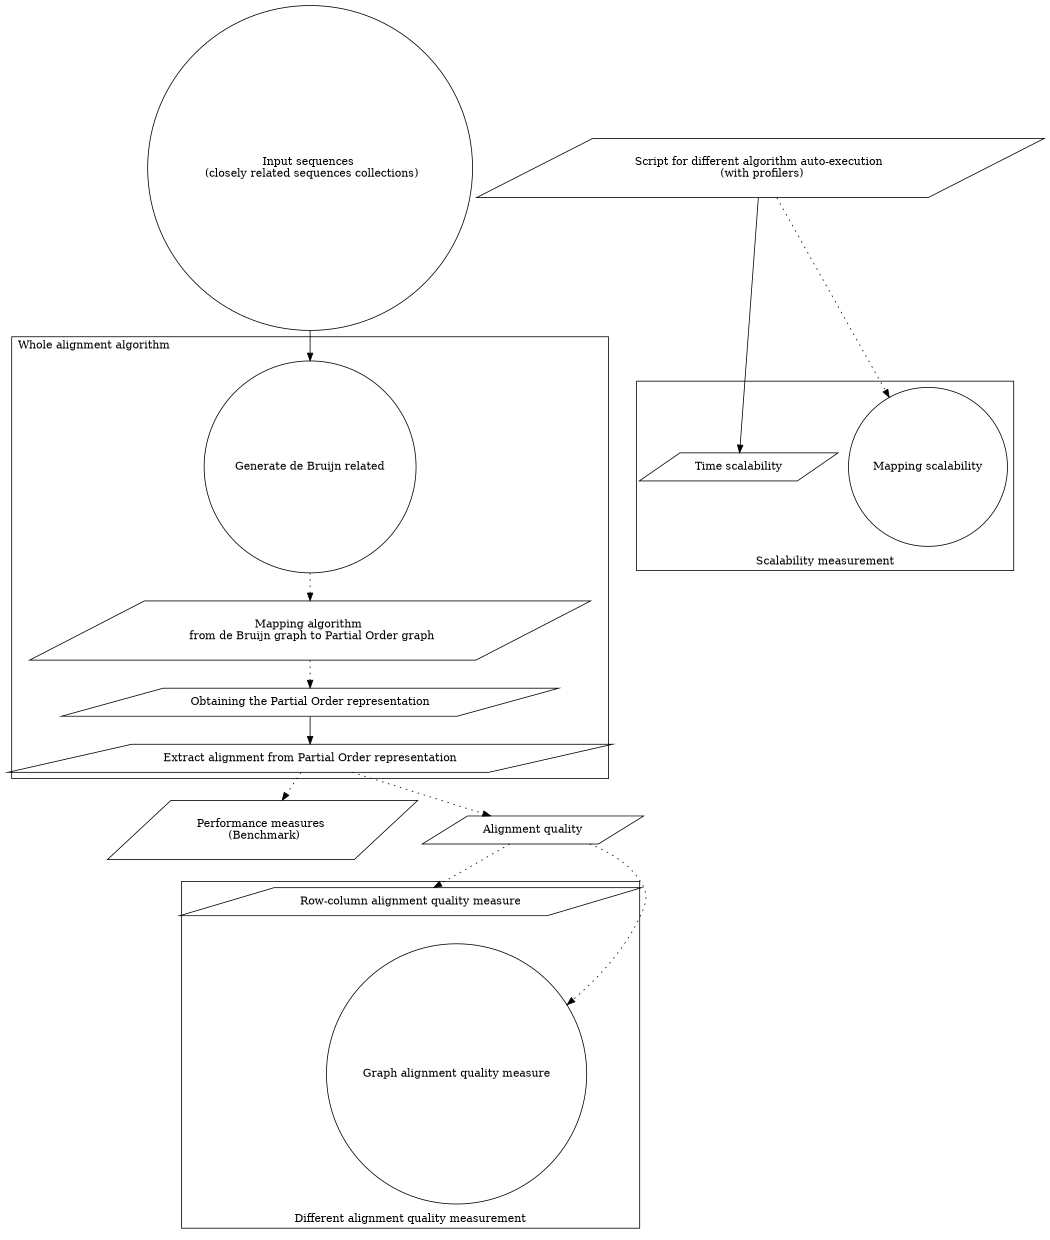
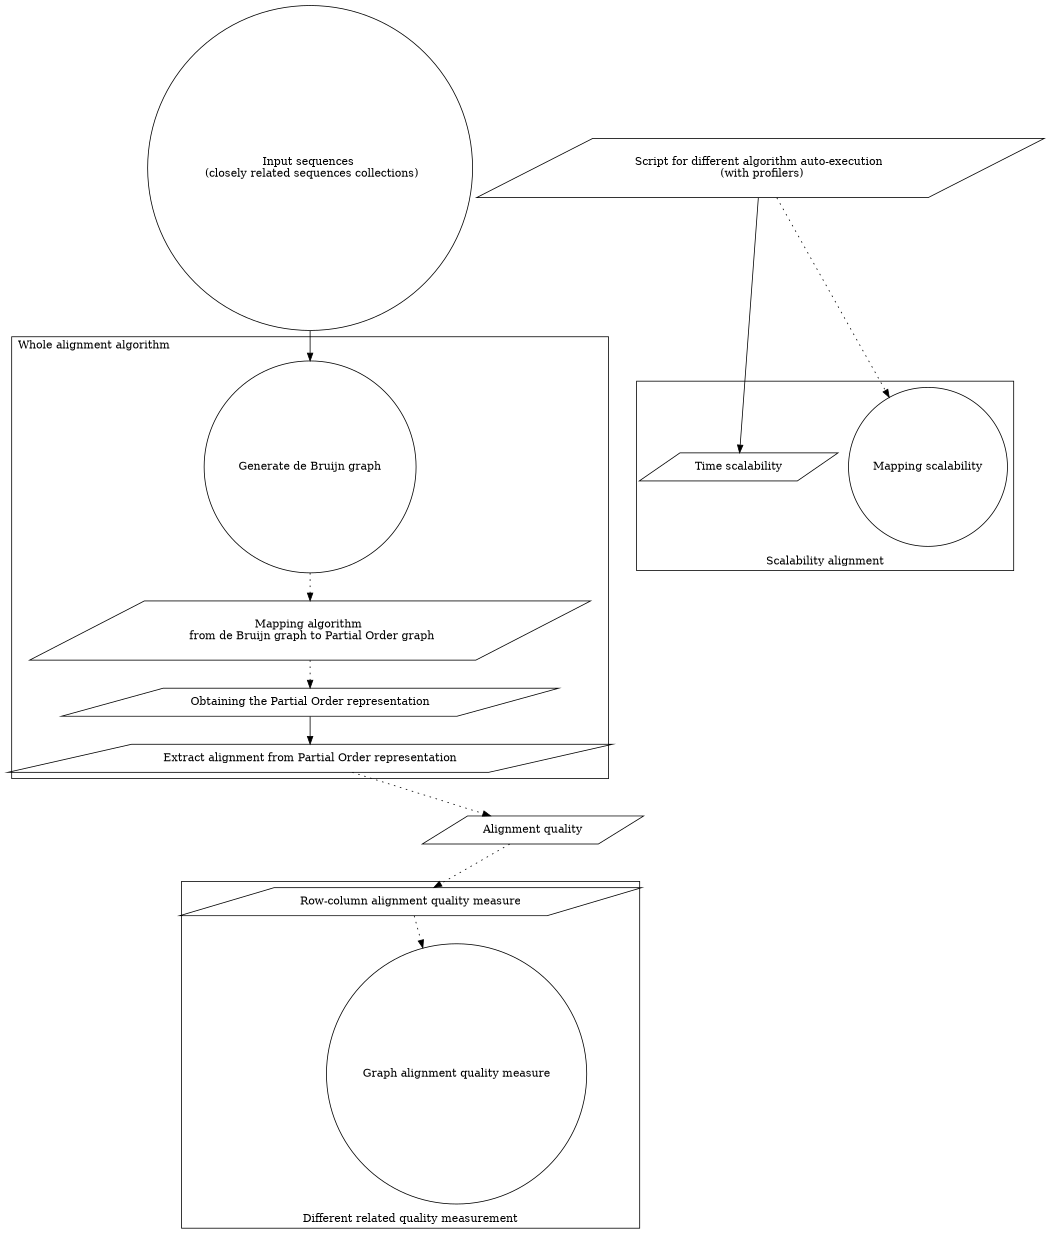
  digraph {
    compound=True
    node [shape=parallelogram]
    edge [style=dotted]
-   n1 [label="Generate de Bruijn related" shape=circle]
+   n1 [label="Generate de Bruijn graph" shape=circle]
    n2 [label="Mapping algorithm \n from de Bruijn graph to Partial Order graph"]
    n3 [label="Obtaining the Partial Order representation"]
    n4 [label="Extract alignment from Partial Order representation"]
    n5 [label="Row-column alignment quality measure"]
    n6 [label="Graph alignment quality measure" shape=circle]
    n7 [label="Mapping scalability" shape=circle]
    n8 [label="Time scalability"]
-   n9 [label="Performance measures \n (Benchmark)"]
    n10 [label="Alignment quality"]
    n11 [label="Input sequences \n (closely related sequences collections)" shape=circle]
    n12 [label="Script for different algorithm auto-execution \n (with profilers)"]
    subgraph cluster_1 {
      label="Whole alignment algorithm"
      labeljust=l
      n1
      n2
      n3
      n4
    }
    subgraph cluster_2 {
-     label="Different alignment quality measurement"
+     label="Different related quality measurement"
      labelloc=b
      n5
      n6
    }
    subgraph cluster_3 {
-     label="Scalability measurement"
+     label="Scalability alignment"
      labelloc=b
      n7
      n8
    }
    n1 -> n2
    n2 -> n3
    n3 -> n4 [style=solid]
-   n4 -> n9
    n4 -> n10
    n10 -> n5
-   n10 -> n6
+   n5 -> n6
    n11 -> n1 [style=solid]
    n12 -> n7
    n12 -> n8 [style=solid]
  }
